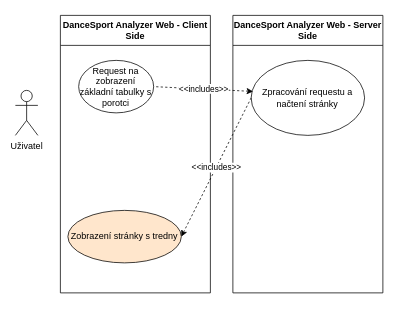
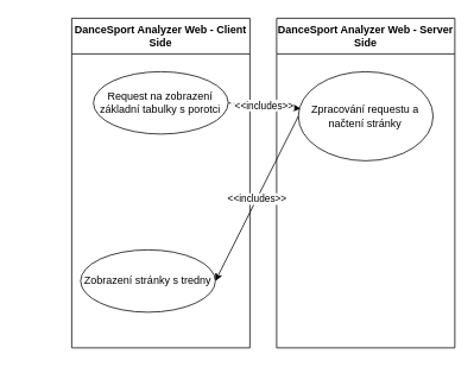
  <mxCell id="0" />
  <mxCell id="1" parent="0" />
- <mxCell id="2" value="Uživatel" style="shape=umlActor;verticalLabelPosition=bottom;verticalAlign=top;html=1;outlineConnect=0;" parent="1" vertex="1"><mxGeometry x="20" y="120" width="30" height="60" as="geometry" /></mxCell>
  <mxCell id="3" value="DanceSport Analyzer Web - Client Side" style="swimlane;whiteSpace=wrap;html=1;startSize=40;" parent="1" vertex="1"><mxGeometry x="80" y="20" width="200" height="370" as="geometry" /></mxCell>
- <mxCell id="4" value="Request na zobrazení základní tabulky s porotci" style="ellipse;whiteSpace=wrap;html=1;" parent="3" vertex="1"><mxGeometry x="24.38" y="60" width="100" height="70" as="geometry" /></mxCell>
- <mxCell id="5" value="Zobrazení stránky s tredny" style="ellipse;whiteSpace=wrap;html=1;fillColor=#ffe6cc;" parent="3" vertex="1"><mxGeometry x="10.0" y="260" width="151.25" height="70" as="geometry" /></mxCell>
+ <mxCell id="4" value="Request na zobrazení základní tabulky s porotci" style="ellipse;whiteSpace=wrap;html=1;" parent="3" vertex="1"><mxGeometry x="24.38" y="60" width="151.25" height="70" as="geometry" /></mxCell>
+ <mxCell id="5" value="Zobrazení stránky s tredny" style="ellipse;whiteSpace=wrap;html=1;" parent="3" vertex="1"><mxGeometry x="10.0" y="260" width="151.25" height="70" as="geometry" /></mxCell>
  <mxCell id="6" value="DanceSport Analyzer Web - Server Side" style="swimlane;whiteSpace=wrap;html=1;startSize=40;" parent="1" vertex="1"><mxGeometry x="310" y="20" width="200" height="370" as="geometry" /></mxCell>
  <mxCell id="7" value="Zpracování requestu a načtení stránky" style="ellipse;whiteSpace=wrap;html=1;" parent="6" vertex="1"><mxGeometry x="24.38" y="60" width="151.25" height="100" as="geometry" /></mxCell>
  <mxCell id="8" value="&amp;lt;&amp;lt;includes&amp;gt;&amp;gt;" style="endArrow=none;dashed=1;html=1;rounded=0;exitX=0.017;exitY=0.414;exitDx=0;exitDy=0;entryX=1;entryY=0.5;entryDx=0;entryDy=0;endFill=1;startFill=1;startArrow=classic;exitPerimeter=0;" parent="1" source="7" target="4" edge="1"><mxGeometry x="-0.001" width="50" height="50" relative="1" as="geometry"><mxPoint x="438" y="350" as="sourcePoint" /><mxPoint x="313" y="250" as="targetPoint" /><mxPoint as="offset" /></mxGeometry></mxCell>
- <mxCell id="9" value="&amp;lt;&amp;lt;includes&amp;gt;&amp;gt;" style="endArrow=none;dashed=1;html=1;rounded=0;exitX=1;exitY=0.5;exitDx=0;exitDy=0;endFill=1;startFill=1;startArrow=classic;entryX=0;entryY=0.5;entryDx=0;entryDy=0;" parent="1" source="5" target="7" edge="1"><mxGeometry x="-0.001" width="50" height="50" relative="1" as="geometry"><mxPoint x="347" y="119" as="sourcePoint" /><mxPoint x="400" y="300" as="targetPoint" /><mxPoint as="offset" /></mxGeometry></mxCell>
+ <mxCell id="9" value="&amp;lt;&amp;lt;includes&amp;gt;&amp;gt;" style="endArrow=none;dashed=0;html=1;rounded=0;exitX=1;exitY=0.5;exitDx=0;exitDy=0;endFill=1;startFill=1;startArrow=classic;entryX=0;entryY=0.5;entryDx=0;entryDy=0;" parent="1" source="5" target="7" edge="1"><mxGeometry x="-0.001" width="50" height="50" relative="1" as="geometry"><mxPoint x="347" y="119" as="sourcePoint" /><mxPoint x="400" y="300" as="targetPoint" /><mxPoint as="offset" /></mxGeometry></mxCell>
